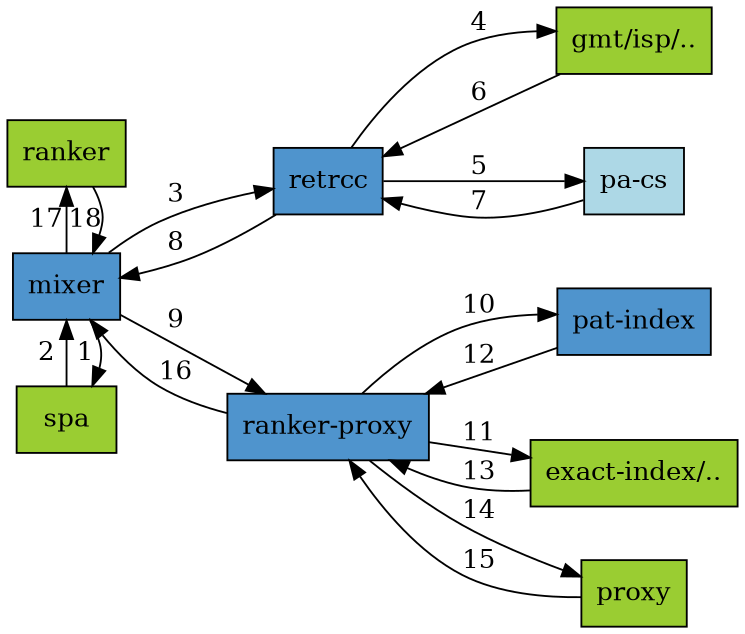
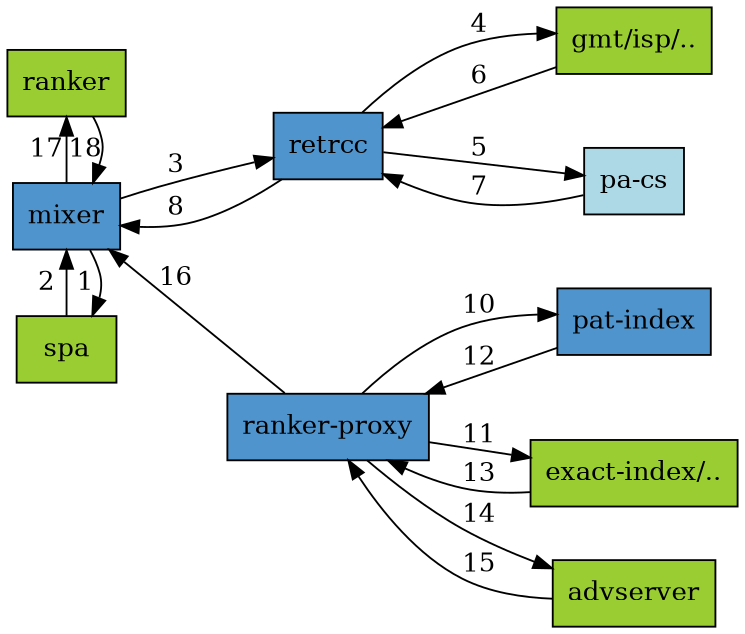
  digraph {
    rankdir=LR
    node [fillcolor=olivedrab3 shape=box style=filled]
    spa
    mixer [fillcolor=steelblue3]
    ranker
    retrcc [fillcolor=steelblue3]
    n5 [fillcolor=steelblue3 label="ranker-proxy"]
    "gmt/isp/.."
    "pa-cs" [fillcolor=lightblue]
    "pat-index" [fillcolor=steelblue3]
    "exact-index/.."
-   advserver [label=proxy]
+   advserver
    subgraph sub_1 {
      rank=same
      spa
      mixer
      ranker
    }
    subgraph sub_2 {
      rank=same
      retrcc
      n5
    }
    spa -> mixer [label=2]
    mixer -> spa [label=1]
    mixer -> ranker [label=17]
    mixer -> retrcc [label=3]
-   mixer -> n5 [label=9]
    ranker -> mixer [label=18]
    retrcc -> mixer [label=8]
    retrcc -> "gmt/isp/.." [label=4]
    retrcc -> "pa-cs" [label=5]
    n5 -> mixer [label=16]
    n5 -> "pat-index" [label=10]
    n5 -> "exact-index/.." [label=11]
    n5 -> advserver [label=14]
    "gmt/isp/.." -> retrcc [label=6]
    "pa-cs" -> retrcc [label=7]
    "pat-index" -> n5 [label=12]
    "exact-index/.." -> n5 [label=13]
    advserver -> n5 [label=15]
  }
